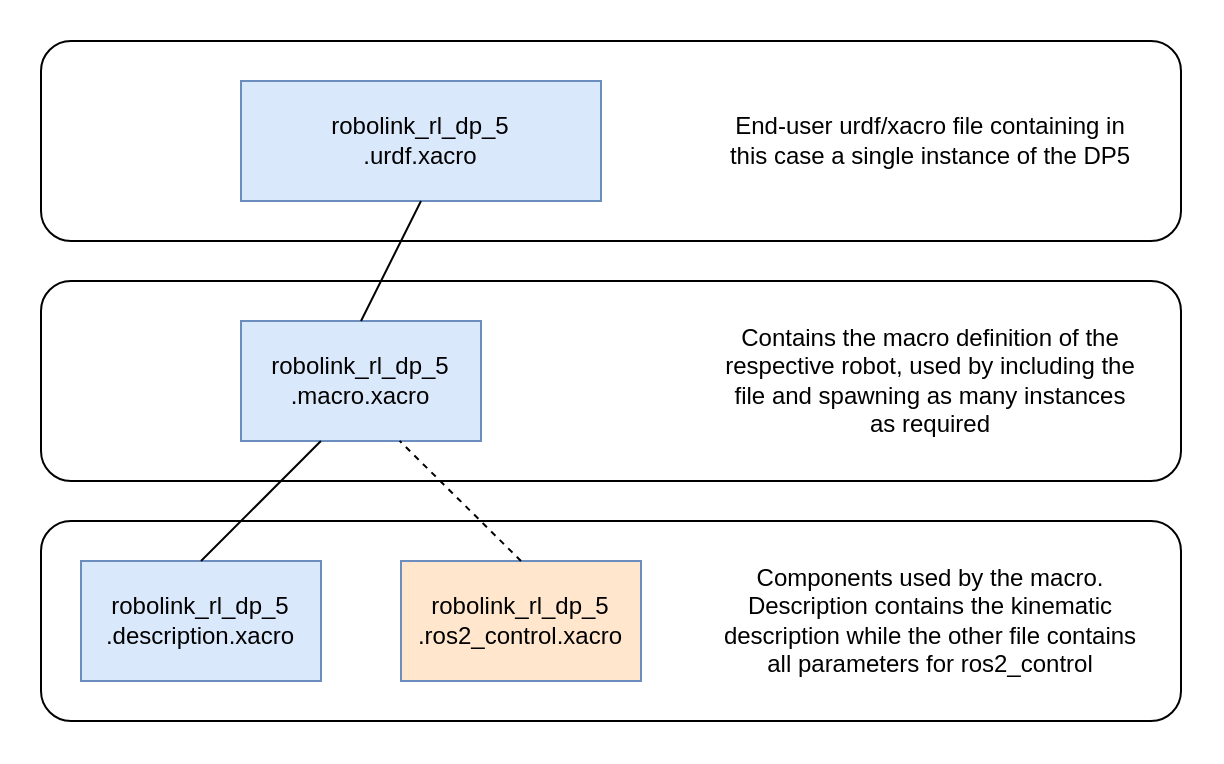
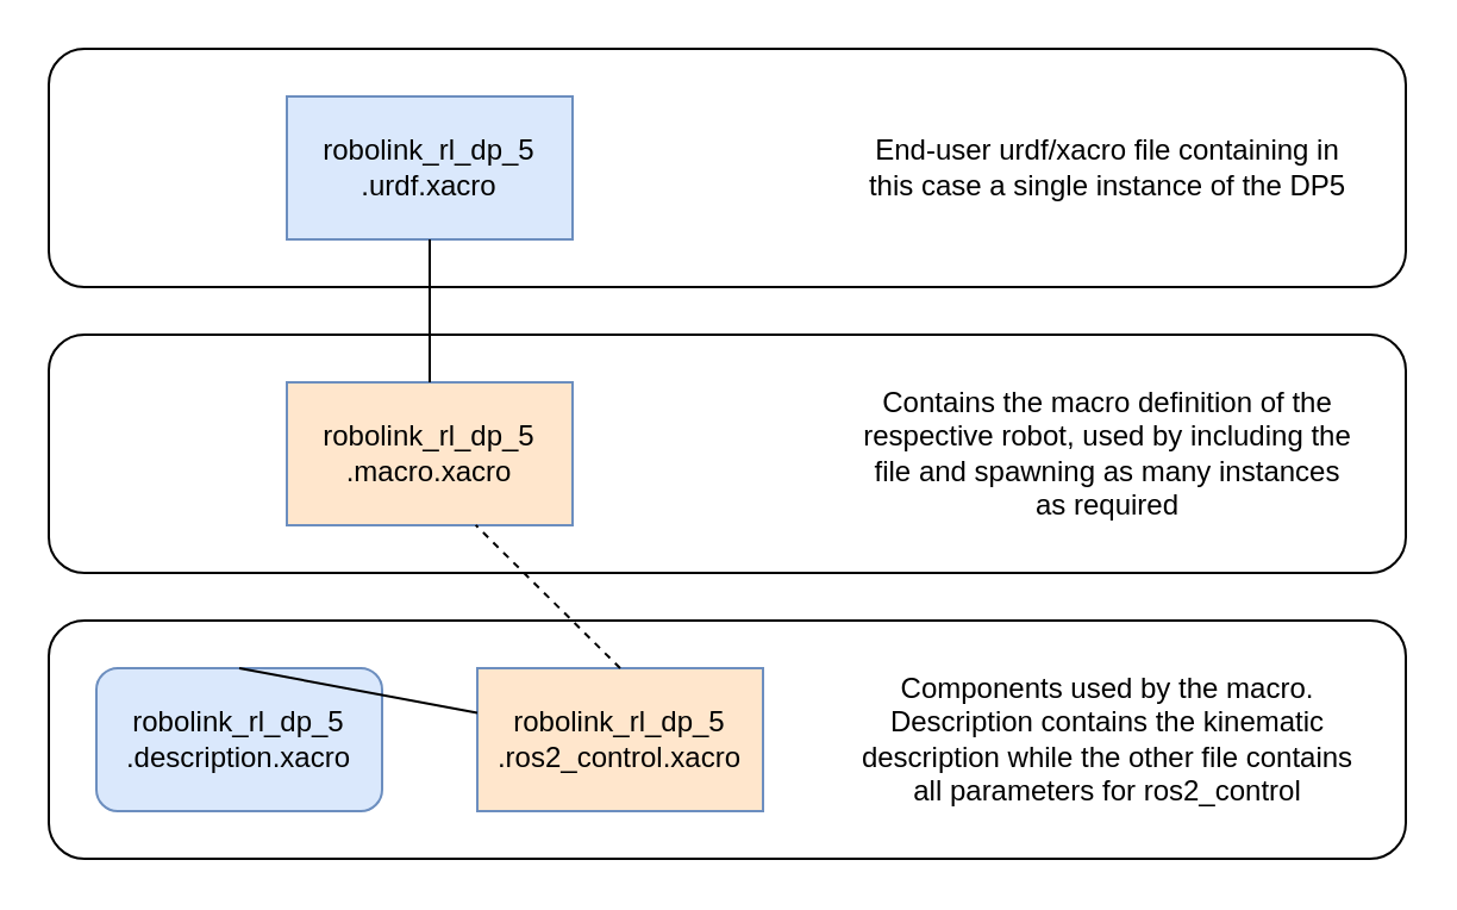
  <mxCell id="0" />
  <mxCell id="1" parent="0" />
  <mxCell id="2" value="" style="rounded=1;whiteSpace=wrap;html=1;fillColor=default;" vertex="1" parent="1"><mxGeometry x="20" y="20" width="570" height="100" as="geometry" /></mxCell>
  <mxCell id="3" value="" style="rounded=1;whiteSpace=wrap;html=1;fillColor=default;" vertex="1" parent="1"><mxGeometry x="20" y="260" width="570" height="100" as="geometry" /></mxCell>
  <mxCell id="4" value="" style="rounded=1;whiteSpace=wrap;html=1;fillColor=default;" vertex="1" parent="1"><mxGeometry x="20" y="140" width="570" height="100" as="geometry" /></mxCell>
- <mxCell id="5" value="robolink_rl_dp_5&lt;br&gt;.urdf.xacro" style="rounded=0;whiteSpace=wrap;html=1;fillColor=#dae8fc;strokeColor=#6c8ebf;" vertex="1" parent="1"><mxGeometry x="120" y="40" width="180" height="60" as="geometry" /></mxCell>
- <mxCell id="6" value="robolink_rl_dp_5&lt;br&gt;.macro.xacro" style="rounded=0;whiteSpace=wrap;html=1;fillColor=#dae8fc;strokeColor=#6c8ebf;" vertex="1" parent="1"><mxGeometry x="120" y="160" width="120" height="60" as="geometry" /></mxCell>
- <mxCell id="7" value="robolink_rl_dp_5&lt;br&gt;.description.xacro" style="rounded=0;whiteSpace=wrap;html=1;fillColor=#dae8fc;strokeColor=#6c8ebf;" vertex="1" parent="1"><mxGeometry y="280" width="120" height="60" as="geometry" x="40" /></mxCell>
+ <mxCell id="5" value="robolink_rl_dp_5&lt;br&gt;.urdf.xacro" style="rounded=0;whiteSpace=wrap;html=1;fillColor=#dae8fc;strokeColor=#6c8ebf;" vertex="1" parent="1"><mxGeometry x="120" y="40" width="120" height="60" as="geometry" /></mxCell>
+ <mxCell id="6" value="robolink_rl_dp_5&lt;br&gt;.macro.xacro" style="rounded=0;whiteSpace=wrap;html=1;fillColor=#ffe6cc;strokeColor=#6c8ebf;" vertex="1" parent="1"><mxGeometry x="120" y="160" width="120" height="60" as="geometry" /></mxCell>
+ <mxCell id="7" value="robolink_rl_dp_5&lt;br&gt;.description.xacro" style="whiteSpace=wrap;html=1;fillColor=#dae8fc;strokeColor=#6c8ebf;rounded=1;" vertex="1" parent="1"><mxGeometry y="280" width="120" height="60" as="geometry" x="40" /></mxCell>
  <mxCell id="8" value="robolink_rl_dp_5&lt;br&gt;.ros2_control.xacro" style="rounded=0;whiteSpace=wrap;html=1;fillColor=#ffe6cc;strokeColor=#6c8ebf;" vertex="1" parent="1"><mxGeometry x="200" y="280" width="120" height="60" as="geometry" /></mxCell>
- <mxCell id="9" value="" style="endArrow=none;html=1;rounded=0;entryX=0.333;entryY=1;entryDx=0;entryDy=0;entryPerimeter=0;exitX=0.5;exitY=0;exitDx=0;exitDy=0;" edge="1" parent="1" source="7" target="6"><mxGeometry width="50" height="50" relative="1" as="geometry"><mxPoint x="90" y="280" as="sourcePoint" /><mxPoint x="140" y="230" as="targetPoint" /></mxGeometry></mxCell>
+ <mxCell id="9" value="" style="endArrow=none;html=1;rounded=0;exitX=0.5;exitY=0;exitDx=0;exitDy=0;" edge="1" parent="1" source="7" target="8"><mxGeometry width="50" height="50" relative="1" as="geometry"><mxPoint x="90" y="280" as="sourcePoint" /><mxPoint x="140" y="230" as="targetPoint" /></mxGeometry></mxCell>
  <mxCell id="10" value="" style="endArrow=none;html=1;rounded=0;entryX=0.661;entryY=0.999;entryDx=0;entryDy=0;entryPerimeter=0;exitX=0.5;exitY=0;exitDx=0;exitDy=0;dashed=1;" edge="1" parent="1" source="8" target="6"><mxGeometry width="50" height="50" relative="1" as="geometry"><mxPoint x="250.04" y="280" as="sourcePoint" /><mxPoint x="320" y="220" as="targetPoint" /></mxGeometry></mxCell>
  <mxCell id="11" value="" style="endArrow=none;html=1;rounded=0;entryX=0.5;entryY=1;entryDx=0;entryDy=0;" edge="1" parent="1" target="5"><mxGeometry width="50" height="50" relative="1" as="geometry"><mxPoint x="180" y="160" as="sourcePoint" /><mxPoint x="230" y="110" as="targetPoint" /></mxGeometry></mxCell>
  <mxCell id="12" value="End-user urdf/xacro file containing in this case a single instance of the DP5" style="text;html=1;strokeColor=none;fillColor=none;align=center;verticalAlign=middle;whiteSpace=wrap;rounded=0;" vertex="1" parent="1"><mxGeometry x="360" y="40" width="210" height="60" as="geometry" /></mxCell>
  <mxCell id="13" value="Contains the macro definition of the respective robot, used by including the file and spawning as many instances as required" style="text;html=1;strokeColor=none;fillColor=none;align=center;verticalAlign=middle;whiteSpace=wrap;rounded=0;" vertex="1" parent="1"><mxGeometry x="360" y="160" width="210" height="60" as="geometry" /></mxCell>
  <mxCell id="14" value="Components used by the macro. Description contains the kinematic description while the other file contains all parameters for ros2_control" style="text;html=1;strokeColor=none;fillColor=none;align=center;verticalAlign=middle;whiteSpace=wrap;rounded=0;" vertex="1" parent="1"><mxGeometry x="360" y="280" width="210" height="60" as="geometry" /></mxCell>
